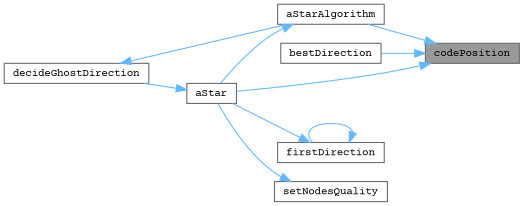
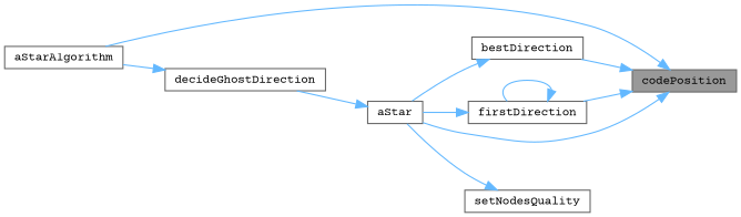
  digraph {
    fontname="Courier Prime"
    rankdir=RL
    node [color=grey40 fillcolor=white fontname="Courier Prime" fontsize=10 shape=box style=filled]
    edge [color=steelblue1 dir=back fontname="Courier Prime" fontsize=10 labelfontname=Helvetica labelfontsize=10 style=solid]
    n1 [color=gray40 fillcolor=grey60 fontcolor=black height=0.2 label=codePosition width=0.4]
    n2 [height=0.2 label=aStarAlgorithm width=0.4]
    n3 [height=0.2 label=bestDirection width=0.4]
    n4 [height=0.2 label=firstDirection width=0.4]
    n5 [height=0.2 label=aStar width=0.4]
    n6 [height=0.2 label=setNodesQuality width=0.4]
    n7 [height=0.2 label=decideGhostDirection width=0.4]
    n1 -> n2
    n1 -> n3
+   n1 -> n4
    n1 -> n5
-   n2 -> n5
+   n3 -> n5
    n4 -> n4
    n4 -> n5
    n5 -> n7
    n6 -> n5
    n7 -> n2
  }
